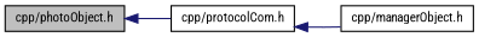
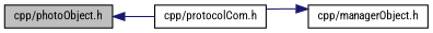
  digraph {
    fontname="Roboto Condensed"
    rankdir=LR
    node [color=black fillcolor=white fontname="Roboto Condensed" fontsize=10 shape=record style=filled]
    edge [color=midnightblue dir=back fontname="Roboto Condensed" fontsize=10 labelfontname=Helvetica labelfontsize=10 style=solid]
    n1 [fillcolor=grey75 fontcolor=black height=0.2 label="cpp/photoObject.h" width=0.4]
    n2 [height=0.2 label="cpp/protocolCom.h" width=0.4]
    n3 [height=0.2 label="cpp/managerObject.h" width=0.4]
    n1 -> n2
-   n2 -> n3
+   n3 -> n2
  }
